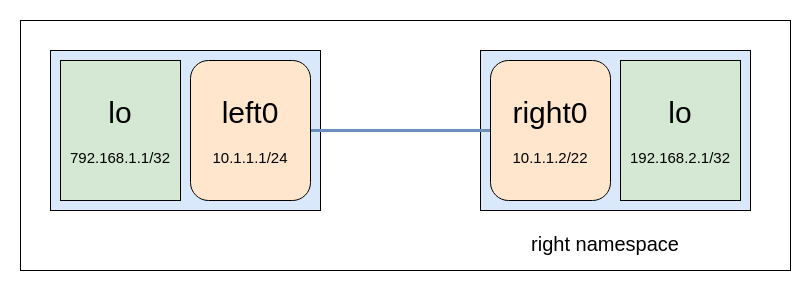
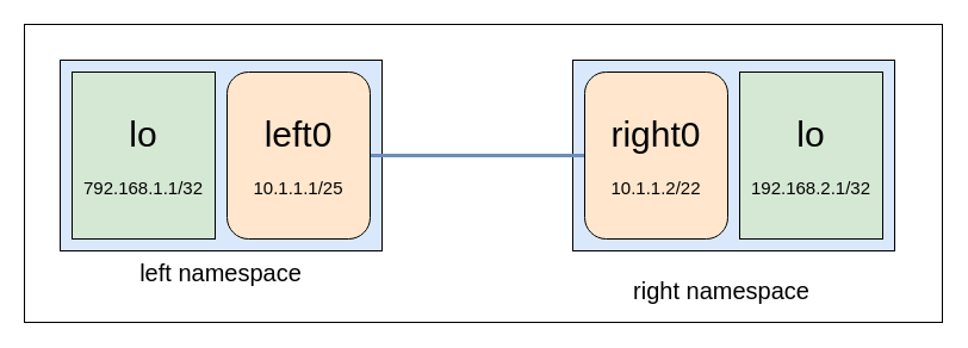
  <mxCell id="0" />
  <mxCell id="1" parent="0" />
  <mxCell id="2" value="" style="rounded=0;whiteSpace=wrap;html=1;strokeColor=#000000;fontSize=20;" vertex="1" parent="1"><mxGeometry x="20" y="20" width="770" height="250" as="geometry" /></mxCell>
  <mxCell id="3" value="" style="rounded=0;whiteSpace=wrap;html=1;fillColor=#dae8fc;strokeColor=#000000;" vertex="1" parent="1"><mxGeometry x="50" y="50" width="270" height="160" as="geometry" /></mxCell>
  <mxCell id="4" value="" style="rounded=0;whiteSpace=wrap;html=1;fillColor=#dae8fc;strokeColor=#000000;" vertex="1" parent="1"><mxGeometry x="480" y="50" width="270" height="160" as="geometry" /></mxCell>
  <mxCell id="5" style="edgeStyle=orthogonalEdgeStyle;rounded=0;orthogonalLoop=1;jettySize=auto;html=1;exitX=1;exitY=0.5;exitDx=0;exitDy=0;entryX=0;entryY=0.5;entryDx=0;entryDy=0;strokeColor=#6c8ebf;strokeWidth=3;endArrow=none;endFill=0;fillColor=#dae8fc;" edge="1" parent="1" source="6" target="7"><mxGeometry relative="1" as="geometry" /></mxCell>
  <mxCell id="6" value="" style="rounded=1;whiteSpace=wrap;html=1;fillColor=#ffe6cc;strokeColor=#000000;" vertex="1" parent="1"><mxGeometry x="190" y="60" width="120" height="140" as="geometry" /></mxCell>
  <mxCell id="7" value="" style="rounded=1;whiteSpace=wrap;html=1;fillColor=#ffe6cc;strokeColor=#000000;" vertex="1" parent="1"><mxGeometry x="490" y="60" width="120" height="140" as="geometry" /></mxCell>
  <mxCell id="8" value="" style="rounded=1;whiteSpace=wrap;html=1;fillColor=#ffe6cc;strokeColor=#000000;" vertex="1" parent="1"><mxGeometry x="60" y="60" width="120" height="140" as="geometry" /></mxCell>
  <mxCell id="9" value="" style="rounded=1;whiteSpace=wrap;html=1;fillColor=#ffe6cc;strokeColor=#000000;" vertex="1" parent="1"><mxGeometry x="620" y="60" width="120" height="140" as="geometry" /></mxCell>
- <mxCell id="10" value="&lt;div style=&quot;font-size: 15px;&quot;&gt;&lt;font style=&quot;font-size: 30px;&quot;&gt;left0&lt;/font&gt;&lt;/div&gt;&lt;div style=&quot;font-size: 15px;&quot;&gt;&lt;font style=&quot;font-size: 15px;&quot;&gt;&lt;br&gt;&lt;/font&gt;&lt;/div&gt;&lt;div style=&quot;font-size: 15px;&quot;&gt;&lt;font style=&quot;font-size: 15px;&quot;&gt;10.1.1.1/24&lt;font style=&quot;font-size: 15px;&quot;&gt;&lt;br&gt;&lt;/font&gt;&lt;/font&gt;&lt;/div&gt;" style="text;html=1;strokeColor=none;fillColor=none;align=center;verticalAlign=middle;whiteSpace=wrap;rounded=0;" vertex="1" parent="1"><mxGeometry x="190" y="60" width="120" height="140" as="geometry" /></mxCell>
+ <mxCell id="10" value="&lt;div style=&quot;font-size: 15px;&quot;&gt;&lt;font style=&quot;font-size: 30px;&quot;&gt;left0&lt;/font&gt;&lt;/div&gt;&lt;div style=&quot;font-size: 15px;&quot;&gt;&lt;font style=&quot;font-size: 15px;&quot;&gt;&lt;br&gt;&lt;/font&gt;&lt;/div&gt;&lt;div style=&quot;font-size: 15px;&quot;&gt;&lt;font style=&quot;font-size: 15px;&quot;&gt;10.1.1.1/25&lt;font style=&quot;font-size: 15px;&quot;&gt;&lt;br&gt;&lt;/font&gt;&lt;/font&gt;&lt;/div&gt;" style="text;html=1;strokeColor=none;fillColor=none;align=center;verticalAlign=middle;whiteSpace=wrap;rounded=0;" vertex="1" parent="1"><mxGeometry x="190" y="60" width="120" height="140" as="geometry" /></mxCell>
  <mxCell id="11" value="&lt;div style=&quot;font-size: 15px;&quot;&gt;&lt;font style=&quot;font-size: 30px;&quot;&gt;right0&lt;/font&gt;&lt;/div&gt;&lt;div style=&quot;font-size: 15px;&quot;&gt;&lt;font style=&quot;font-size: 15px;&quot;&gt;&lt;br&gt;&lt;/font&gt;&lt;/div&gt;&lt;div style=&quot;font-size: 15px;&quot;&gt;&lt;font style=&quot;font-size: 15px;&quot;&gt;10.1.1.2/22&lt;font style=&quot;font-size: 15px;&quot;&gt;&lt;br&gt;&lt;/font&gt;&lt;/font&gt;&lt;/div&gt;" style="text;html=1;strokeColor=none;fillColor=none;align=center;verticalAlign=middle;whiteSpace=wrap;rounded=0;" vertex="1" parent="1"><mxGeometry x="490" y="60" width="120" height="140" as="geometry" /></mxCell>
  <mxCell id="12" value="&lt;div style=&quot;font-size: 15px;&quot;&gt;&lt;font style=&quot;font-size: 30px;&quot;&gt;lo&lt;/font&gt;&lt;/div&gt;&lt;div style=&quot;font-size: 15px;&quot;&gt;&lt;font style=&quot;font-size: 15px;&quot;&gt;&lt;br&gt;&lt;/font&gt;&lt;/div&gt;&lt;div style=&quot;font-size: 15px;&quot;&gt;&lt;font style=&quot;font-size: 15px;&quot;&gt;192.168.2.1/32&lt;font style=&quot;font-size: 15px;&quot;&gt;&lt;br&gt;&lt;/font&gt;&lt;/font&gt;&lt;/div&gt;" style="text;html=1;strokeColor=#000000;fillColor=#d5e8d4;align=center;verticalAlign=middle;whiteSpace=wrap;rounded=0;" vertex="1" parent="1"><mxGeometry x="620" y="60" width="120" height="140" as="geometry" /></mxCell>
  <mxCell id="13" value="&lt;div style=&quot;font-size: 15px;&quot;&gt;&lt;font style=&quot;font-size: 30px;&quot;&gt;lo&lt;/font&gt;&lt;/div&gt;&lt;div style=&quot;font-size: 15px;&quot;&gt;&lt;font style=&quot;font-size: 15px;&quot;&gt;&lt;br&gt;&lt;/font&gt;&lt;/div&gt;&lt;div style=&quot;font-size: 15px;&quot;&gt;&lt;font style=&quot;font-size: 15px;&quot;&gt;792.168.1.1/32&lt;font style=&quot;font-size: 15px;&quot;&gt;&lt;br&gt;&lt;/font&gt;&lt;/font&gt;&lt;/div&gt;" style="text;html=1;strokeColor=#000000;fillColor=#d5e8d4;align=center;verticalAlign=middle;whiteSpace=wrap;rounded=0;" vertex="1" parent="1"><mxGeometry x="60" y="60" width="120" height="140" as="geometry" /></mxCell>
+ <mxCell id="14" value="&lt;font style=&quot;font-size: 20px;&quot;&gt;left namespace&lt;/font&gt;" style="text;html=1;strokeColor=none;fillColor=none;align=center;verticalAlign=middle;whiteSpace=wrap;rounded=0;fontSize=30;" vertex="1" parent="1"><mxGeometry x="50" y="210" width="270" height="30" as="geometry" /></mxCell>
  <mxCell id="15" value="&lt;font style=&quot;font-size: 20px;&quot;&gt;right namespace&lt;/font&gt;" style="text;html=1;strokeColor=none;fillColor=none;align=center;verticalAlign=middle;whiteSpace=wrap;rounded=0;fontSize=30;" vertex="1" parent="1"><mxGeometry x="470" y="225" width="270" height="30" as="geometry" /></mxCell>
